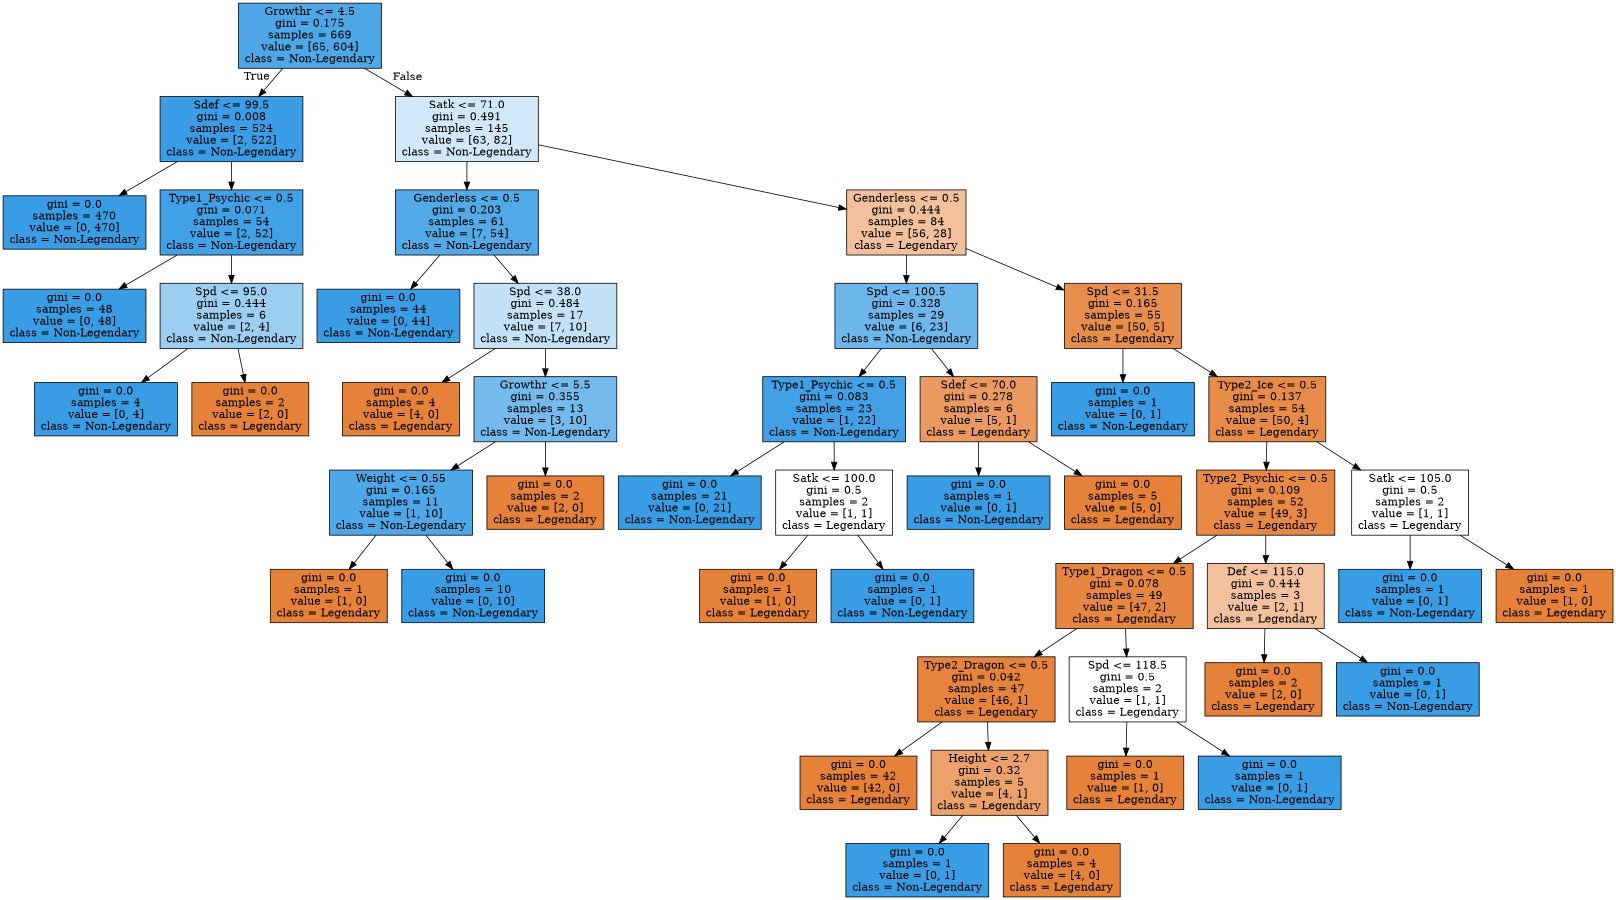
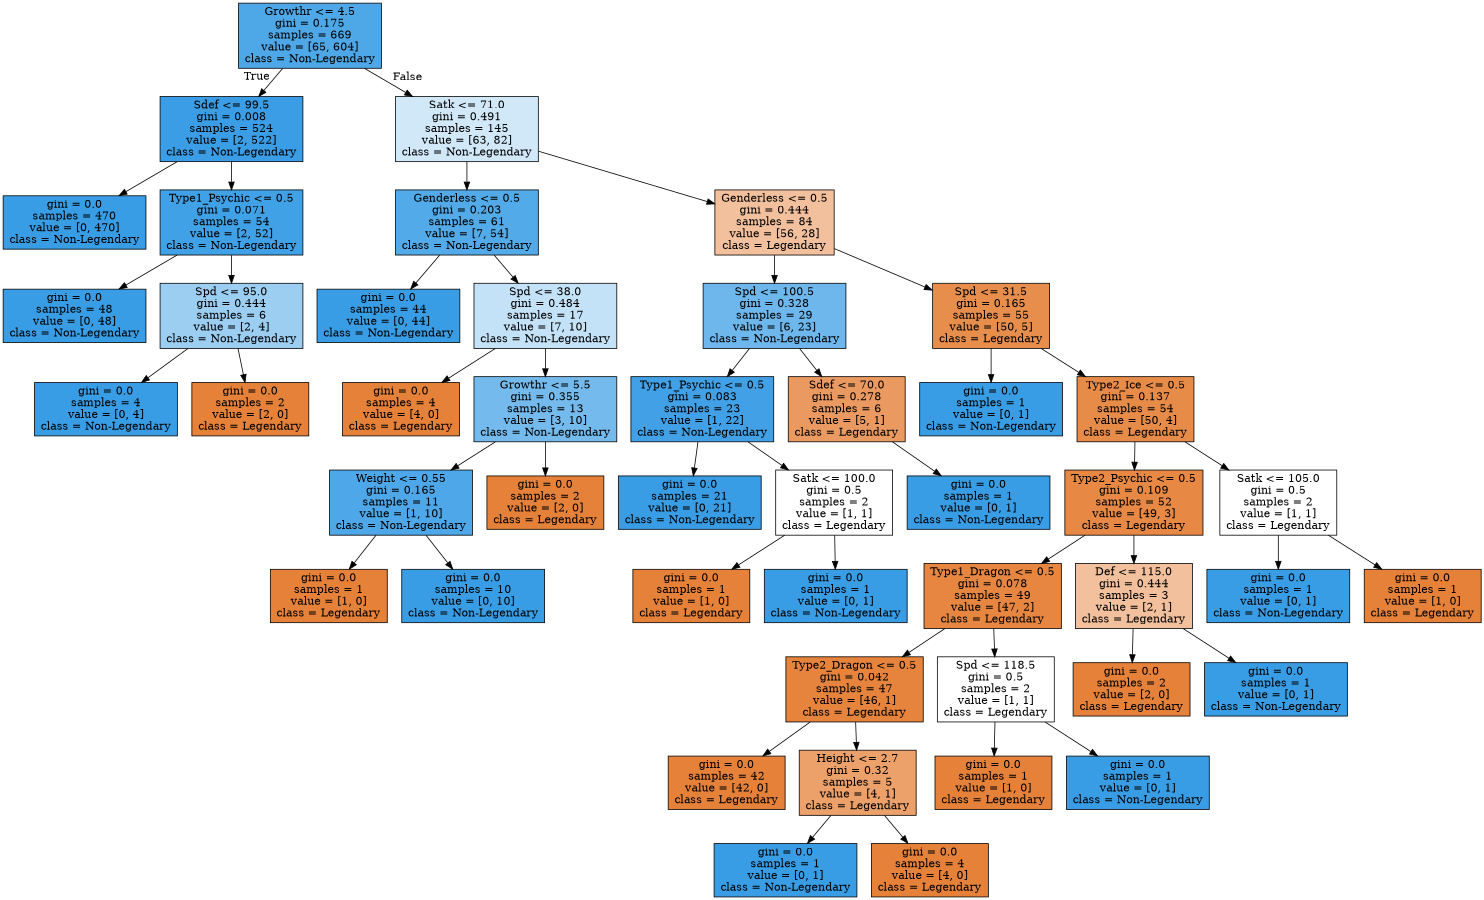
  digraph {
    node [color=black fillcolor="#399de5" shape=box style=filled]
    n1 [fillcolor="#4ea8e8" label="Growthr <= 4.5\ngini = 0.175\nsamples = 669\nvalue = [65, 604]\nclass = Non-Legendary"]
    n2 [fillcolor="#3a9de5" label="Sdef <= 99.5\ngini = 0.008\nsamples = 524\nvalue = [2, 522]\nclass = Non-Legendary"]
    n3 [fillcolor="#d1e8f9" label="Satk <= 71.0\ngini = 0.491\nsamples = 145\nvalue = [63, 82]\nclass = Non-Legendary"]
    n4 [label="gini = 0.0\nsamples = 470\nvalue = [0, 470]\nclass = Non-Legendary"]
    n5 [fillcolor="#41a1e6" label="Type1_Psychic <= 0.5\ngini = 0.071\nsamples = 54\nvalue = [2, 52]\nclass = Non-Legendary"]
    n6 [label="gini = 0.0\nsamples = 48\nvalue = [0, 48]\nclass = Non-Legendary"]
    n7 [fillcolor="#9ccef2" label="Spd <= 95.0\ngini = 0.444\nsamples = 6\nvalue = [2, 4]\nclass = Non-Legendary"]
    n8 [label="gini = 0.0\nsamples = 4\nvalue = [0, 4]\nclass = Non-Legendary"]
    n9 [fillcolor="#e58139" label="gini = 0.0\nsamples = 2\nvalue = [2, 0]\nclass = Legendary"]
    n10 [fillcolor="#53aae8" label="Genderless <= 0.5\ngini = 0.203\nsamples = 61\nvalue = [7, 54]\nclass = Non-Legendary"]
    n11 [fillcolor="#f2c09c" label="Genderless <= 0.5\ngini = 0.444\nsamples = 84\nvalue = [56, 28]\nclass = Legendary"]
    n12 [label="gini = 0.0\nsamples = 44\nvalue = [0, 44]\nclass = Non-Legendary"]
    n13 [fillcolor="#c4e2f7" label="Spd <= 38.0\ngini = 0.484\nsamples = 17\nvalue = [7, 10]\nclass = Non-Legendary"]
    n14 [fillcolor="#e58139" label="gini = 0.0\nsamples = 4\nvalue = [4, 0]\nclass = Legendary"]
    n15 [fillcolor="#74baed" label="Growthr <= 5.5\ngini = 0.355\nsamples = 13\nvalue = [3, 10]\nclass = Non-Legendary"]
    n16 [fillcolor="#4da7e8" label="Weight <= 0.55\ngini = 0.165\nsamples = 11\nvalue = [1, 10]\nclass = Non-Legendary"]
    n17 [fillcolor="#e58139" label="gini = 0.0\nsamples = 2\nvalue = [2, 0]\nclass = Legendary"]
    n18 [fillcolor="#e58139" label="gini = 0.0\nsamples = 1\nvalue = [1, 0]\nclass = Legendary"]
    n19 [label="gini = 0.0\nsamples = 10\nvalue = [0, 10]\nclass = Non-Legendary"]
    n20 [fillcolor="#6db7ec" label="Spd <= 100.5\ngini = 0.328\nsamples = 29\nvalue = [6, 23]\nclass = Non-Legendary"]
    n21 [fillcolor="#e88e4d" label="Spd <= 31.5\ngini = 0.165\nsamples = 55\nvalue = [50, 5]\nclass = Legendary"]
    n22 [fillcolor="#42a1e6" label="Type1_Psychic <= 0.5\ngini = 0.083\nsamples = 23\nvalue = [1, 22]\nclass = Non-Legendary"]
    n23 [fillcolor="#ea9a61" label="Sdef <= 70.0\ngini = 0.278\nsamples = 6\nvalue = [5, 1]\nclass = Legendary"]
    n24 [label="gini = 0.0\nsamples = 21\nvalue = [0, 21]\nclass = Non-Legendary"]
    n25 [fillcolor="#ffffff" label="Satk <= 100.0\ngini = 0.5\nsamples = 2\nvalue = [1, 1]\nclass = Legendary"]
    n26 [fillcolor="#e58139" label="gini = 0.0\nsamples = 1\nvalue = [1, 0]\nclass = Legendary"]
    n27 [label="gini = 0.0\nsamples = 1\nvalue = [0, 1]\nclass = Non-Legendary"]
    n28 [label="gini = 0.0\nsamples = 1\nvalue = [0, 1]\nclass = Non-Legendary"]
-   n29 [fillcolor="#e58139" label="gini = 0.0\nsamples = 5\nvalue = [5, 0]\nclass = Legendary"]
    n30 [label="gini = 0.0\nsamples = 1\nvalue = [0, 1]\nclass = Non-Legendary"]
    n31 [fillcolor="#e78b49" label="Type2_Ice <= 0.5\ngini = 0.137\nsamples = 54\nvalue = [50, 4]\nclass = Legendary"]
    n32 [fillcolor="#e78945" label="Type2_Psychic <= 0.5\ngini = 0.109\nsamples = 52\nvalue = [49, 3]\nclass = Legendary"]
    n33 [fillcolor="#ffffff" label="Satk <= 105.0\ngini = 0.5\nsamples = 2\nvalue = [1, 1]\nclass = Legendary"]
    n34 [fillcolor="#e68641" label="Type1_Dragon <= 0.5\ngini = 0.078\nsamples = 49\nvalue = [47, 2]\nclass = Legendary"]
    n35 [fillcolor="#f2c09c" label="Def <= 115.0\ngini = 0.444\nsamples = 3\nvalue = [2, 1]\nclass = Legendary"]
    n36 [fillcolor="#e6843d" label="Type2_Dragon <= 0.5\ngini = 0.042\nsamples = 47\nvalue = [46, 1]\nclass = Legendary"]
    n37 [fillcolor="#ffffff" label="Spd <= 118.5\ngini = 0.5\nsamples = 2\nvalue = [1, 1]\nclass = Legendary"]
    n38 [fillcolor="#e58139" label="gini = 0.0\nsamples = 42\nvalue = [42, 0]\nclass = Legendary"]
    n39 [fillcolor="#eca06a" label="Height <= 2.7\ngini = 0.32\nsamples = 5\nvalue = [4, 1]\nclass = Legendary"]
    n40 [label="gini = 0.0\nsamples = 1\nvalue = [0, 1]\nclass = Non-Legendary"]
    n41 [fillcolor="#e58139" label="gini = 0.0\nsamples = 4\nvalue = [4, 0]\nclass = Legendary"]
    n42 [fillcolor="#e58139" label="gini = 0.0\nsamples = 1\nvalue = [1, 0]\nclass = Legendary"]
    n43 [label="gini = 0.0\nsamples = 1\nvalue = [0, 1]\nclass = Non-Legendary"]
    n44 [fillcolor="#e58139" label="gini = 0.0\nsamples = 2\nvalue = [2, 0]\nclass = Legendary"]
    n45 [label="gini = 0.0\nsamples = 1\nvalue = [0, 1]\nclass = Non-Legendary"]
    n46 [label="gini = 0.0\nsamples = 1\nvalue = [0, 1]\nclass = Non-Legendary"]
    n47 [fillcolor="#e58139" label="gini = 0.0\nsamples = 1\nvalue = [1, 0]\nclass = Legendary"]
    n1 -> n2 [headlabel=True labelangle=45 labeldistance=2.5]
    n1 -> n3 [headlabel=False labelangle=-45 labeldistance=2.5]
    n2 -> n4
    n2 -> n5
    n3 -> n10
    n3 -> n11
    n5 -> n6
    n5 -> n7
    n7 -> n8
    n7 -> n9
    n10 -> n12
    n10 -> n13
    n11 -> n20
    n11 -> n21
    n13 -> n14
    n13 -> n15
    n15 -> n16
    n15 -> n17
    n16 -> n18
    n16 -> n19
    n20 -> n22
    n20 -> n23
    n21 -> n30
    n21 -> n31
    n22 -> n24
    n22 -> n25
    n23 -> n28
-   n23 -> n29
    n25 -> n26
    n25 -> n27
    n31 -> n32
    n31 -> n33
    n32 -> n34
    n32 -> n35
    n33 -> n46
    n33 -> n47
    n34 -> n36
    n34 -> n37
    n35 -> n44
    n35 -> n45
    n36 -> n38
    n36 -> n39
    n37 -> n42
    n37 -> n43
    n39 -> n40
    n39 -> n41
  }
